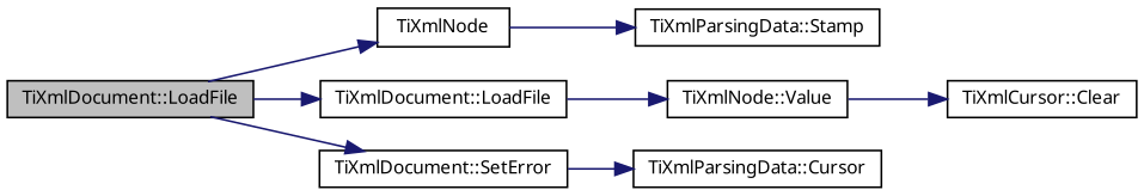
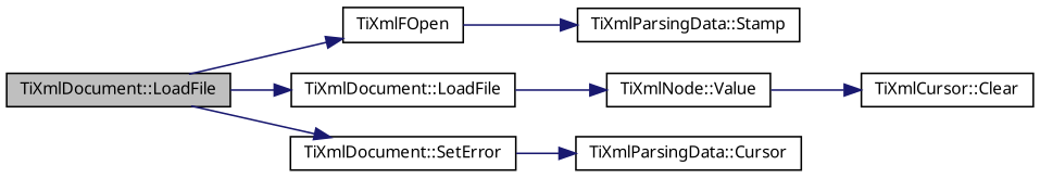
  digraph {
    fontname="Noto Sans"
    rankdir=LR
    node [color=black fillcolor=white fontname="Noto Sans" fontsize=10 shape=record style=filled]
    edge [color=midnightblue fontname="Noto Sans" fontsize=10 labelfontname=Helvetica labelfontsize=10 style=solid]
    n1 [fillcolor=grey75 fontcolor=black height=0.2 label="TiXmlDocument::LoadFile" width=0.4]
-   n2 [height=0.2 label=TiXmlNode width=0.4]
+   n2 [height=0.2 label=TiXmlFOpen width=0.4]
    n3 [height=0.2 label="TiXmlDocument::LoadFile" width=0.4]
    n4 [height=0.2 label="TiXmlDocument::SetError" width=0.4]
    n5 [height=0.2 label="TiXmlParsingData::Stamp" width=0.4]
    n6 [height=0.2 label="TiXmlNode::Value" width=0.4]
    n7 [height=0.2 label="TiXmlParsingData::Cursor" width=0.4]
    n8 [height=0.2 label="TiXmlCursor::Clear" width=0.4]
    n1 -> n2
    n1 -> n3
    n1 -> n4
    n2 -> n5
    n3 -> n6
    n4 -> n7
    n6 -> n8
  }
